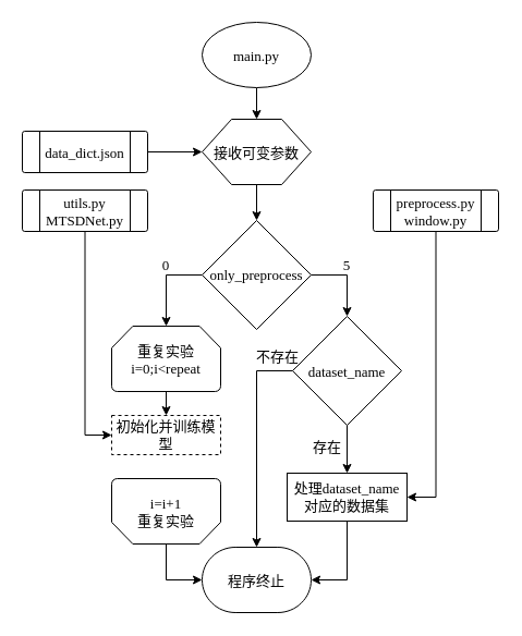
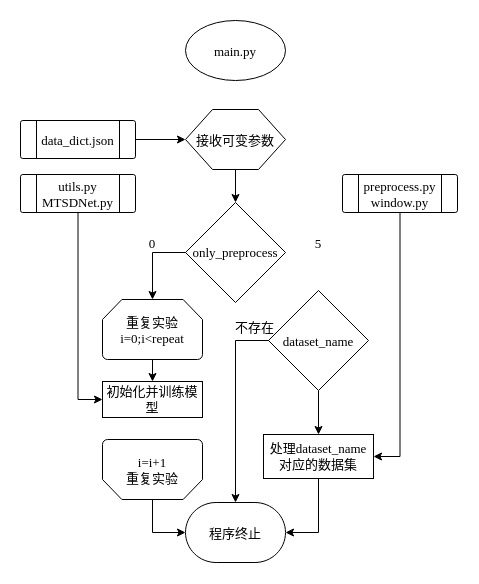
  <mxCell id="0" />
  <mxCell id="1" parent="0" />
- <mxCell id="2" style="edgeStyle=orthogonalEdgeStyle;rounded=0;orthogonalLoop=1;jettySize=auto;exitX=0.5;exitY=1;exitDx=0;exitDy=0;exitPerimeter=0;entryX=0.5;entryY=0;entryDx=0;entryDy=0;fontFamily=Times New Roman;fontSize=13;strokeWidth=1;fontStyle=0" parent="1" source="3" target="9" edge="1"><mxGeometry relative="1" as="geometry" /></mxCell>
  <mxCell id="3" value="main.py" style="strokeWidth=1;shape=mxgraph.flowchart.start_1;fontFamily=Times New Roman;fontSize=13;fontStyle=0" parent="1" vertex="1"><mxGeometry x="185" y="20" width="100" height="60" as="geometry" /></mxCell>
  <mxCell id="4" value="only_preprocess" style="strokeWidth=1;shape=mxgraph.flowchart.decision;fontFamily=Times New Roman;fontSize=13;whiteSpace=wrap;fontStyle=0" parent="1" vertex="1"><mxGeometry x="185" y="202" width="100" height="100" as="geometry" /></mxCell>
  <mxCell id="5" value="5" style="text;align=center;verticalAlign=middle;resizable=0;points=[];autosize=1;strokeColor=none;fillColor=none;fontFamily=Times New Roman;fontSize=13;strokeWidth=1;fontStyle=0" parent="1" vertex="1"><mxGeometry x="305.5" y="228" width="25" height="28" as="geometry" /></mxCell>
  <mxCell id="6" style="edgeStyle=orthogonalEdgeStyle;rounded=0;orthogonalLoop=1;jettySize=auto;exitX=0.5;exitY=1;exitDx=0;exitDy=0;exitPerimeter=0;entryX=0.5;entryY=0;entryDx=0;entryDy=0;fontFamily=Times New Roman;fontSize=13;strokeWidth=1;fontStyle=0" parent="1" source="7" target="10" edge="1"><mxGeometry relative="1" as="geometry" /></mxCell>
  <mxCell id="7" value="重复实验&#10;i=0;i&lt;repeat" style="strokeWidth=1;shape=mxgraph.flowchart.loop_limit;fontFamily=Times New Roman;fontSize=13;fontStyle=0" parent="1" vertex="1"><mxGeometry x="102" y="299" width="100" height="60" as="geometry" /></mxCell>
  <mxCell id="8" value="i=i+1&#10;重复实验" style="strokeWidth=1;shape=mxgraph.flowchart.loop_limit;direction=west;fontFamily=Times New Roman;fontSize=13;fontStyle=0" parent="1" vertex="1"><mxGeometry x="102" y="439" width="100" height="60" as="geometry" /></mxCell>
  <mxCell id="9" value="接收可变参数" style="verticalLabelPosition=middle;verticalAlign=middle;shape=hexagon;perimeter=hexagonPerimeter2;arcSize=6;size=0.27;align=center;horizontal=1;labelPosition=center;strokeWidth=1;fontFamily=Times New Roman;fontSize=13;fontStyle=0" parent="1" vertex="1"><mxGeometry x="185" y="109" width="100" height="60" as="geometry" /></mxCell>
- <mxCell id="10" value="初始化并训练模型" style="rounded=0;absoluteArcSize=1;arcSize=14;strokeWidth=1;fontFamily=Times New Roman;fontSize=13;whiteSpace=wrap;fontStyle=0;dashed=1;" parent="1" vertex="1"><mxGeometry x="102" y="381" width="100" height="36" as="geometry" /></mxCell>
+ <mxCell id="10" value="初始化并训练模型" style="rounded=0;absoluteArcSize=1;arcSize=14;strokeWidth=1;fontFamily=Times New Roman;fontSize=13;whiteSpace=wrap;fontStyle=0" parent="1" vertex="1"><mxGeometry x="102" y="381" width="100" height="36" as="geometry" /></mxCell>
  <mxCell id="11" style="edgeStyle=orthogonalEdgeStyle;rounded=0;orthogonalLoop=1;jettySize=auto;exitX=0.5;exitY=1;exitDx=0;exitDy=0;entryX=0.5;entryY=0;entryDx=0;entryDy=0;entryPerimeter=0;fontFamily=Times New Roman;fontSize=13;strokeWidth=1;fontStyle=0" parent="1" source="9" target="4" edge="1"><mxGeometry relative="1" as="geometry" /></mxCell>
  <mxCell id="12" style="edgeStyle=orthogonalEdgeStyle;rounded=0;orthogonalLoop=1;jettySize=auto;exitX=0.5;exitY=1;exitDx=0;exitDy=0;exitPerimeter=0;entryX=0.5;entryY=0;entryDx=0;entryDy=0;fontFamily=Times New Roman;fontSize=13;strokeWidth=1;fontStyle=0" parent="1" source="13" target="14" edge="1"><mxGeometry relative="1" as="geometry" /></mxCell>
  <mxCell id="13" value="dataset_name" style="strokeWidth=1;shape=mxgraph.flowchart.decision;fontFamily=Times New Roman;fontSize=13;fontStyle=0" parent="1" vertex="1"><mxGeometry x="268" y="290" width="100" height="100" as="geometry" /></mxCell>
  <mxCell id="14" value="处理dataset_name对应的数据集" style="rounded=0;absoluteArcSize=1;arcSize=14;strokeWidth=1;horizontal=1;whiteSpace=wrap;align=center;fontFamily=Times New Roman;fontSize=13;fontStyle=0" parent="1" vertex="1"><mxGeometry x="263" y="434" width="110" height="44" as="geometry" /></mxCell>
  <mxCell id="15" value="程序终止" style="strokeWidth=1;shape=mxgraph.flowchart.terminator;fontFamily=Times New Roman;fontSize=13;fontStyle=0" parent="1" vertex="1"><mxGeometry x="185" y="502" width="100" height="60" as="geometry" /></mxCell>
- <mxCell id="16" value="存在" style="text;align=center;verticalAlign=middle;resizable=0;points=[];autosize=1;strokeColor=none;fillColor=none;fontFamily=Times New Roman;fontSize=13;strokeWidth=1;fontStyle=0" parent="1" vertex="1"><mxGeometry x="278" y="395" width="44" height="28" as="geometry" /></mxCell>
  <mxCell id="17" value="不存在" style="text;align=center;verticalAlign=middle;resizable=0;points=[];autosize=1;strokeColor=none;fillColor=none;fontFamily=Times New Roman;fontSize=13;strokeWidth=1;fontStyle=0" parent="1" vertex="1"><mxGeometry x="226" y="312" width="57" height="28" as="geometry" /></mxCell>
  <mxCell id="18" style="edgeStyle=orthogonalEdgeStyle;rounded=0;orthogonalLoop=1;jettySize=auto;exitX=0.5;exitY=0;exitDx=0;exitDy=0;exitPerimeter=0;entryX=0;entryY=0.5;entryDx=0;entryDy=0;entryPerimeter=0;fontFamily=Times New Roman;fontSize=13;strokeWidth=1;fontStyle=0" parent="1" source="8" target="15" edge="1"><mxGeometry relative="1" as="geometry" /></mxCell>
  <mxCell id="19" style="edgeStyle=orthogonalEdgeStyle;rounded=0;orthogonalLoop=1;jettySize=auto;exitX=0;exitY=0.5;exitDx=0;exitDy=0;exitPerimeter=0;entryX=0.5;entryY=0;entryDx=0;entryDy=0;entryPerimeter=0;fontFamily=Times New Roman;fontSize=13;strokeWidth=1;fontStyle=0" parent="1" source="4" target="7" edge="1"><mxGeometry relative="1" as="geometry" /></mxCell>
  <mxCell id="20" value="0" style="text;align=center;verticalAlign=middle;resizable=0;points=[];autosize=1;strokeColor=none;fillColor=none;fontFamily=Times New Roman;fontSize=13;strokeWidth=1;fontStyle=0" parent="1" vertex="1"><mxGeometry x="139.5" y="228" width="25" height="28" as="geometry" /></mxCell>
- <mxCell id="21" style="edgeStyle=orthogonalEdgeStyle;rounded=0;orthogonalLoop=1;jettySize=auto;exitX=1;exitY=0.5;exitDx=0;exitDy=0;exitPerimeter=0;entryX=0.5;entryY=0;entryDx=0;entryDy=0;entryPerimeter=0;fontFamily=Times New Roman;fontSize=13;strokeWidth=1;fontStyle=0" parent="1" source="4" target="13" edge="1"><mxGeometry relative="1" as="geometry" /></mxCell>
  <mxCell id="22" style="edgeStyle=orthogonalEdgeStyle;rounded=0;orthogonalLoop=1;jettySize=auto;exitX=0;exitY=0.5;exitDx=0;exitDy=0;exitPerimeter=0;entryX=0.5;entryY=0;entryDx=0;entryDy=0;entryPerimeter=0;fontFamily=Times New Roman;fontSize=13;strokeWidth=1;fontStyle=0" parent="1" source="13" target="15" edge="1"><mxGeometry relative="1" as="geometry" /></mxCell>
  <mxCell id="23" style="edgeStyle=orthogonalEdgeStyle;rounded=0;orthogonalLoop=1;jettySize=auto;exitX=0.5;exitY=1;exitDx=0;exitDy=0;entryX=1;entryY=0.5;entryDx=0;entryDy=0;entryPerimeter=0;fontFamily=Times New Roman;fontSize=13;strokeWidth=1;fontStyle=0" parent="1" source="14" target="15" edge="1"><mxGeometry relative="1" as="geometry" /></mxCell>
  <mxCell id="24" style="edgeStyle=orthogonalEdgeStyle;rounded=0;orthogonalLoop=1;jettySize=auto;exitX=1;exitY=0.5;exitDx=0;exitDy=0;fontFamily=Times New Roman;fontSize=13;strokeWidth=1;fontStyle=0" parent="1" source="25" target="9" edge="1"><mxGeometry relative="1" as="geometry" /></mxCell>
  <mxCell id="25" value="data_dict.json" style="verticalLabelPosition=middle;verticalAlign=middle;shape=process;rounded=1;size=0.14;arcSize=6;labelPosition=center;align=center;fontFamily=Times New Roman;fontSize=13;strokeWidth=1;fontStyle=0" parent="1" vertex="1"><mxGeometry x="20" y="120" width="115" height="38" as="geometry" /></mxCell>
  <mxCell id="26" style="edgeStyle=orthogonalEdgeStyle;rounded=0;orthogonalLoop=1;jettySize=auto;exitX=0.5;exitY=1;exitDx=0;exitDy=0;entryX=0;entryY=0.5;entryDx=0;entryDy=0;fontFamily=Times New Roman;fontSize=13;strokeWidth=1;fontStyle=0" parent="1" source="27" target="10" edge="1"><mxGeometry relative="1" as="geometry" /></mxCell>
  <mxCell id="27" value="utils.py&#10;MTSDNet.py" style="verticalLabelPosition=middle;verticalAlign=middle;shape=process;rounded=1;size=0.14;arcSize=6;labelPosition=center;align=center;fontFamily=Times New Roman;fontSize=13;strokeWidth=1;fontStyle=0" parent="1" vertex="1"><mxGeometry x="20" y="174" width="115" height="38" as="geometry" /></mxCell>
  <mxCell id="28" style="edgeStyle=orthogonalEdgeStyle;rounded=0;orthogonalLoop=1;jettySize=auto;exitX=0.5;exitY=1;exitDx=0;exitDy=0;entryX=1;entryY=0.5;entryDx=0;entryDy=0;fontFamily=Times New Roman;fontSize=13;strokeWidth=1;fontStyle=0" parent="1" source="29" target="14" edge="1"><mxGeometry relative="1" as="geometry" /></mxCell>
  <mxCell id="29" value="preprocess.py&#10;window.py" style="verticalLabelPosition=middle;verticalAlign=middle;shape=process;rounded=1;size=0.14;arcSize=6;labelPosition=center;align=center;fontFamily=Times New Roman;fontSize=13;strokeWidth=1;fontStyle=0" parent="1" vertex="1"><mxGeometry x="342" y="174" width="115" height="38" as="geometry" /></mxCell>
